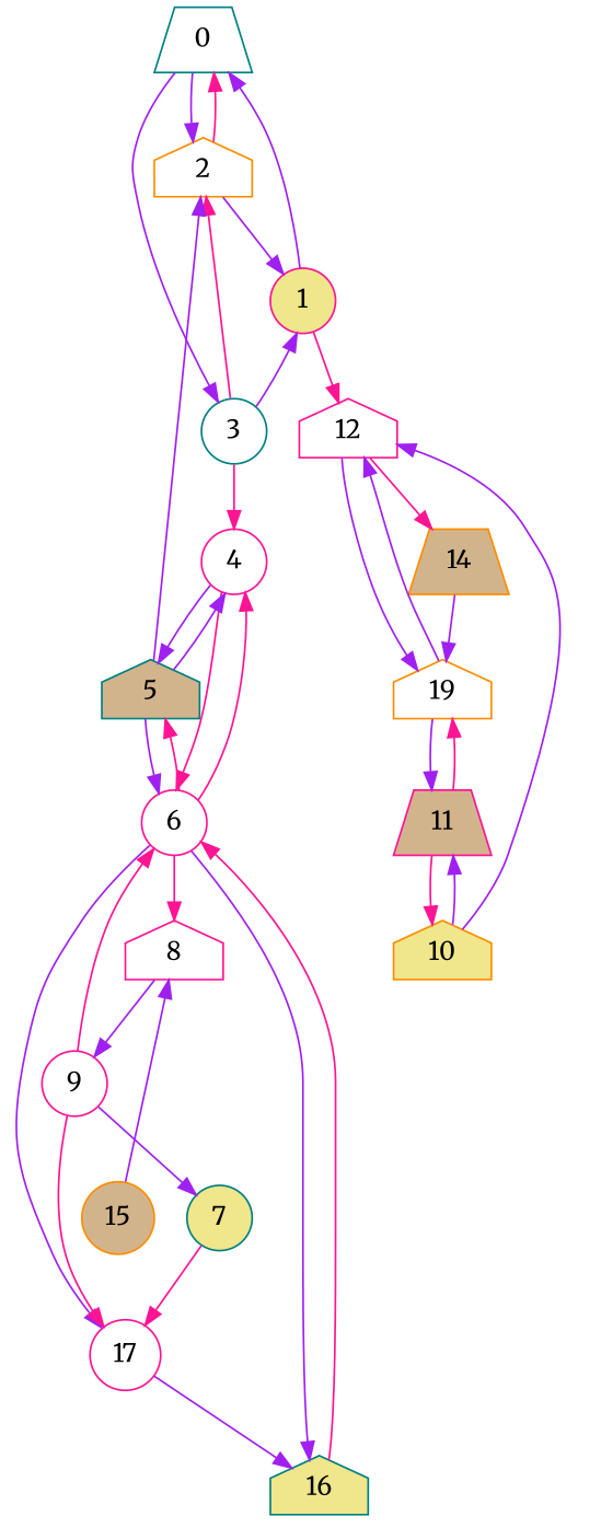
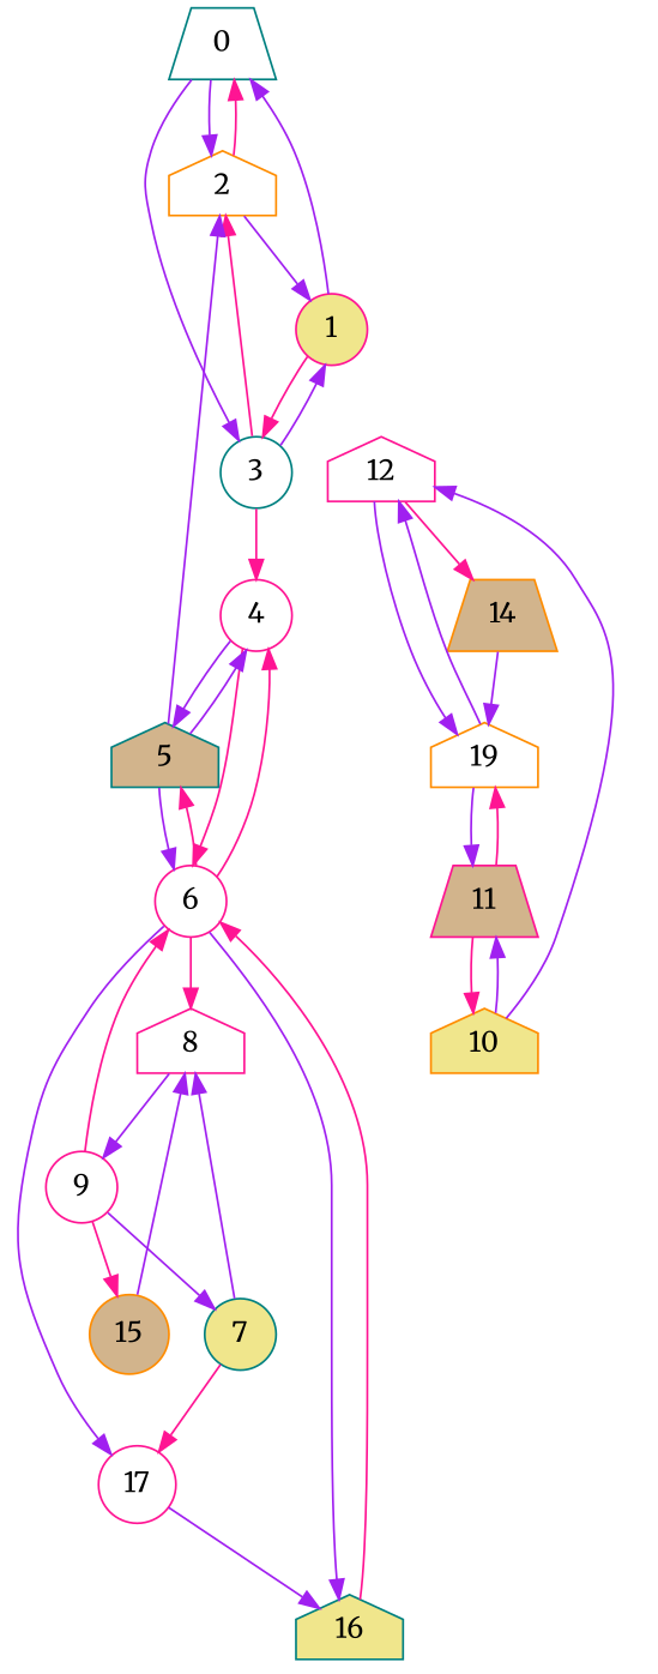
  digraph {
    fontname=Merriweather
    node [color=deeppink fillcolor=white fontname=Merriweather shape=circle style=filled]
    edge [color=purple fontname=Merriweather]
    n1 [color=teal label=0 shape=trapezium]
    n2 [color=darkorange label=2 shape=house]
    n3 [color=teal label=3]
    n4 [fillcolor=khaki label=1]
    n5 [label=4]
    n6 [color=teal fillcolor=tan label=5 shape=house]
    n7 [label=6]
    n8 [label=8 shape=house]
    n9 [color=teal fillcolor=khaki label=16 shape=house]
    n10 [label=17]
    n11 [label=9]
    n12 [color=teal fillcolor=khaki label=7]
    n13 [color=darkorange fillcolor=tan label=15]
    n14 [color=darkorange fillcolor=khaki label=10 shape=house]
    n15 [fillcolor=tan label=11 shape=trapezium]
    n16 [label=12 shape=house]
    n17 [color=darkorange label=19 shape=house]
    n18 [color=darkorange fillcolor=tan label=14 shape=trapezium]
    n1 -> n2
    n1 -> n3
    n2 -> n1 [color=deeppink]
    n2 -> n4
    n3 -> n2 [color=deeppink]
    n3 -> n4
    n3 -> n5 [color=deeppink]
    n4 -> n1
-   n4 -> n16 [color=deeppink]
+   n4 -> n3 [color=deeppink]
    n5 -> n6
    n5 -> n7 [color=deeppink]
    n6 -> n2
    n6 -> n5
    n6 -> n7
    n7 -> n5 [color=deeppink]
    n7 -> n6 [color=deeppink]
    n7 -> n8 [color=deeppink]
    n7 -> n9
    n7 -> n10
    n8 -> n11
    n9 -> n7 [color=deeppink]
    n10 -> n9
    n11 -> n7 [color=deeppink]
    n11 -> n12
-   n11 -> n10 [color=deeppink]
+   n11 -> n13 [color=deeppink]
+   n12 -> n8
    n12 -> n10 [color=deeppink]
    n13 -> n8
    n14 -> n15
    n14 -> n16
    n15 -> n14 [color=deeppink]
    n15 -> n17 [color=deeppink]
    n16 -> n17
    n16 -> n18 [color=deeppink]
    n17 -> n15
    n17 -> n16
    n18 -> n17
  }
